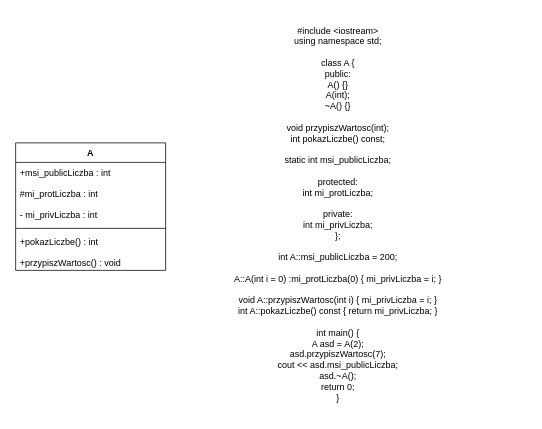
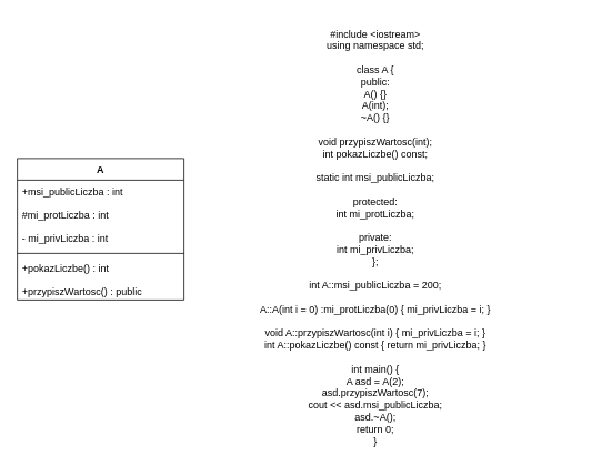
  <mxCell id="0" />
  <mxCell id="1" parent="0" />
  <mxCell id="2" value="A" style="swimlane;fontStyle=1;align=center;verticalAlign=top;childLayout=stackLayout;horizontal=1;startSize=26;horizontalStack=0;resizeParent=1;resizeParentMax=0;resizeLast=0;collapsible=1;marginBottom=0;" parent="1" vertex="1"><mxGeometry x="20" y="190" width="200" height="170" as="geometry" /></mxCell>
  <mxCell id="3" value="+msi_publicLiczba : int&#10;&#10;#mi_protLiczba : int&#10;&#10;- mi_privLiczba : int" style="text;strokeColor=none;fillColor=none;align=left;verticalAlign=top;spacingLeft=4;spacingRight=4;overflow=hidden;rotatable=0;points=[[0,0.5],[1,0.5]];portConstraint=eastwest;" parent="2" vertex="1"><mxGeometry y="26" width="200" height="84" as="geometry" /></mxCell>
  <mxCell id="4" value="" style="line;strokeWidth=1;fillColor=none;align=left;verticalAlign=middle;spacingTop=-1;spacingLeft=3;spacingRight=3;rotatable=0;labelPosition=right;points=[];portConstraint=eastwest;" parent="2" vertex="1"><mxGeometry y="110" width="200" height="8" as="geometry" /></mxCell>
- <mxCell id="5" value="+pokazLiczbe() : int&#10;&#10;+przypiszWartosc() : void" style="text;strokeColor=none;fillColor=none;align=left;verticalAlign=top;spacingLeft=4;spacingRight=4;overflow=hidden;rotatable=0;points=[[0,0.5],[1,0.5]];portConstraint=eastwest;" parent="2" vertex="1"><mxGeometry y="118" width="200" height="52" as="geometry" /></mxCell>
+ <mxCell id="5" value="+pokazLiczbe() : int&#10;&#10;+przypiszWartosc() : public" style="text;strokeColor=none;fillColor=none;align=left;verticalAlign=top;spacingLeft=4;spacingRight=4;overflow=hidden;rotatable=0;points=[[0,0.5],[1,0.5]];portConstraint=eastwest;" parent="2" vertex="1"><mxGeometry y="118" width="200" height="52" as="geometry" /></mxCell>
  <mxCell id="6" value="&lt;div&gt;#include &amp;lt;iostream&amp;gt;&lt;/div&gt;&lt;div&gt;using namespace std;&lt;/div&gt;&lt;div&gt;&lt;br&gt;&lt;/div&gt;&lt;div&gt;class A {&lt;/div&gt;&lt;div&gt;public:&lt;/div&gt;&lt;div&gt;&lt;span style=&quot;&quot;&gt;&#09;&lt;/span&gt;A() {}&lt;/div&gt;&lt;div&gt;&lt;span style=&quot;&quot;&gt;&#09;&lt;/span&gt;A(int);&lt;/div&gt;&lt;div&gt;&lt;span style=&quot;&quot;&gt;&#09;&lt;/span&gt;~A() {}&lt;/div&gt;&lt;div&gt;&lt;br&gt;&lt;/div&gt;&lt;div&gt;&lt;span style=&quot;&quot;&gt;&#09;&lt;/span&gt;void przypiszWartosc(int);&lt;/div&gt;&lt;div&gt;&lt;span style=&quot;&quot;&gt;&#09;&lt;/span&gt;int pokazLiczbe() const;&lt;/div&gt;&lt;div&gt;&lt;br&gt;&lt;/div&gt;&lt;div&gt;&lt;span style=&quot;&quot;&gt;&#09;&lt;/span&gt;static int msi_publicLiczba;&lt;/div&gt;&lt;div&gt;&lt;br&gt;&lt;/div&gt;&lt;div&gt;protected:&lt;/div&gt;&lt;div&gt;&lt;span style=&quot;&quot;&gt;&#09;&lt;/span&gt;int mi_protLiczba;&lt;/div&gt;&lt;div&gt;&lt;br&gt;&lt;/div&gt;&lt;div&gt;private:&lt;/div&gt;&lt;div&gt;&lt;span style=&quot;&quot;&gt;&#09;&lt;/span&gt;int mi_privLiczba;&lt;/div&gt;&lt;div&gt;};&lt;/div&gt;&lt;div&gt;&lt;br&gt;&lt;/div&gt;&lt;div&gt;int A::msi_publicLiczba = 200;&lt;/div&gt;&lt;div&gt;&lt;br&gt;&lt;/div&gt;&lt;div&gt;A::A(int i = 0) :mi_protLiczba(0) { mi_privLiczba = i; }&lt;/div&gt;&lt;div&gt;&lt;br&gt;&lt;/div&gt;&lt;div&gt;void A::przypiszWartosc(int i) { mi_privLiczba = i; }&lt;/div&gt;&lt;div&gt;int A::pokazLiczbe() const { return mi_privLiczba; }&lt;/div&gt;&lt;div&gt;&lt;br&gt;&lt;/div&gt;&lt;div&gt;int main() {&lt;/div&gt;&lt;div&gt;&lt;span style=&quot;&quot;&gt;&#09;&lt;/span&gt;A asd = A(2);&lt;/div&gt;&lt;div&gt;&lt;span style=&quot;&quot;&gt;&#09;&lt;/span&gt;asd.przypiszWartosc(7);&lt;/div&gt;&lt;div&gt;&lt;span style=&quot;&quot;&gt;&#09;&lt;/span&gt;cout &amp;lt;&amp;lt; asd.msi_publicLiczba;&lt;/div&gt;&lt;div&gt;&lt;span style=&quot;&quot;&gt;&#09;&lt;/span&gt;asd.~A();&lt;/div&gt;&lt;div&gt;&lt;span style=&quot;&quot;&gt;&#09;&lt;/span&gt;return 0;&lt;/div&gt;&lt;div&gt;}&lt;/div&gt;" style="text;html=1;strokeColor=none;fillColor=none;align=center;verticalAlign=middle;whiteSpace=wrap;rounded=0;" vertex="1" parent="1"><mxGeometry x="200" y="20" width="500" height="530" as="geometry" /></mxCell>
